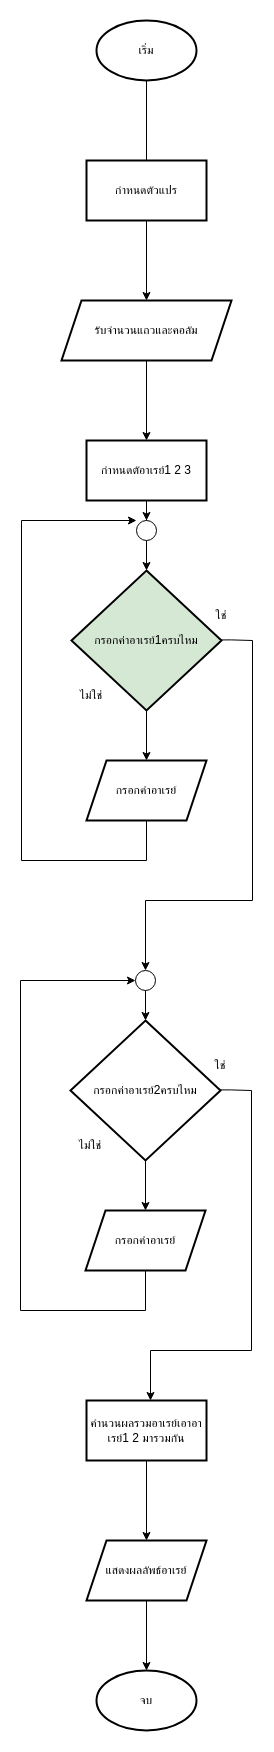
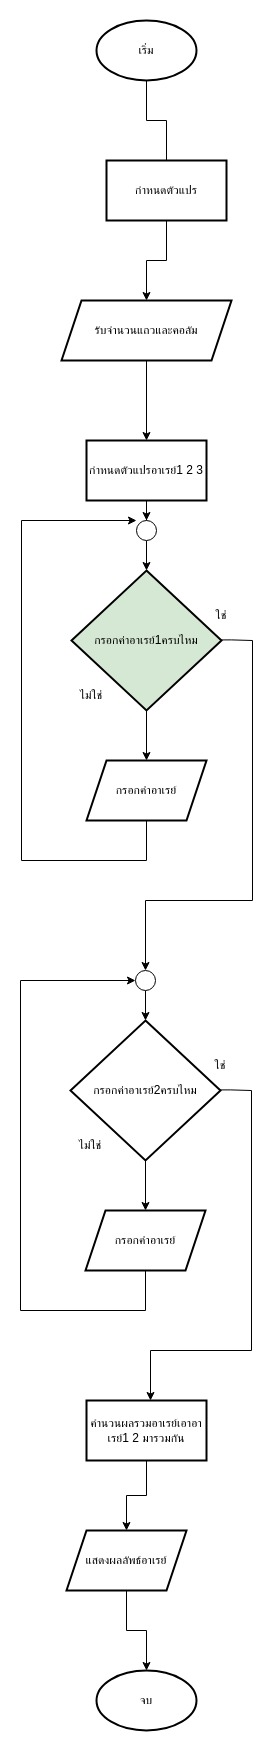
  <mxCell id="0" />
  <mxCell id="1" parent="0" />
  <mxCell id="2" value="" style="edgeStyle=orthogonalEdgeStyle;rounded=0;orthogonalLoop=1;jettySize=auto;html=1;endArrow=none;" edge="1" parent="1" source="3" target="5"><mxGeometry relative="1" as="geometry" /></mxCell>
  <mxCell id="3" value="เริ่ม" style="strokeWidth=2;html=1;shape=mxgraph.flowchart.start_1;whiteSpace=wrap;" vertex="1" parent="1"><mxGeometry x="96" y="20" width="100" height="60" as="geometry" /></mxCell>
  <mxCell id="4" value="" style="edgeStyle=orthogonalEdgeStyle;rounded=0;orthogonalLoop=1;jettySize=auto;html=1;" edge="1" parent="1" source="5" target="7"><mxGeometry relative="1" as="geometry" /></mxCell>
- <mxCell id="5" value="กำหนดตัวแปร" style="whiteSpace=wrap;html=1;strokeWidth=2;" vertex="1" parent="1"><mxGeometry x="86" y="160" width="120" height="60" as="geometry" /></mxCell>
+ <mxCell id="5" value="กำหนดตัวแปร" style="whiteSpace=wrap;html=1;strokeWidth=2;" vertex="1" parent="1"><mxGeometry x="106" y="160" width="120" height="60" as="geometry" /></mxCell>
  <mxCell id="6" value="" style="edgeStyle=orthogonalEdgeStyle;rounded=0;orthogonalLoop=1;jettySize=auto;html=1;" edge="1" parent="1" source="7" target="9"><mxGeometry relative="1" as="geometry" /></mxCell>
  <mxCell id="7" value="รับจำนวนแถวและคอลัม" style="shape=parallelogram;perimeter=parallelogramPerimeter;whiteSpace=wrap;html=1;fixedSize=1;strokeWidth=2;" vertex="1" parent="1"><mxGeometry x="61" y="300" width="170" height="60" as="geometry" /></mxCell>
  <mxCell id="8" value="" style="edgeStyle=orthogonalEdgeStyle;rounded=0;orthogonalLoop=1;jettySize=auto;html=1;" edge="1" parent="1" source="17" target="13"><mxGeometry relative="1" as="geometry" /></mxCell>
- <mxCell id="9" value="กำหนดตัอาเรย์1 2 3" style="whiteSpace=wrap;html=1;strokeWidth=2;" vertex="1" parent="1"><mxGeometry x="86" y="440" width="120" height="60" as="geometry" /></mxCell>
+ <mxCell id="9" value="กำหนดตัวแปรอาเรย์1 2 3" style="whiteSpace=wrap;html=1;strokeWidth=2;" vertex="1" parent="1"><mxGeometry x="86" y="440" width="120" height="60" as="geometry" /></mxCell>
  <mxCell id="10" style="edgeStyle=orthogonalEdgeStyle;rounded=0;orthogonalLoop=1;jettySize=auto;html=1;entryX=0;entryY=0.5;entryDx=0;entryDy=0;entryPerimeter=0;exitX=0.5;exitY=1;exitDx=0;exitDy=0;" edge="1" parent="1" source="18"><mxGeometry relative="1" as="geometry"><mxPoint x="136" y="520" as="targetPoint" /><mxPoint x="151" y="906.828" as="sourcePoint" /><Array as="points"><mxPoint x="146" y="860" /><mxPoint x="21" y="860" /><mxPoint x="21" y="520" /></Array></mxGeometry></mxCell>
  <mxCell id="11" value="" style="edgeStyle=orthogonalEdgeStyle;rounded=0;orthogonalLoop=1;jettySize=auto;html=1;" edge="1" parent="1" source="13" target="18"><mxGeometry relative="1" as="geometry" /></mxCell>
  <mxCell id="12" style="edgeStyle=orthogonalEdgeStyle;rounded=0;orthogonalLoop=1;jettySize=auto;html=1;exitX=0.969;exitY=0.496;exitDx=0;exitDy=0;exitPerimeter=0;entryX=0.5;entryY=0;entryDx=0;entryDy=0;entryPerimeter=0;" edge="1" parent="1" source="13" target="26"><mxGeometry relative="1" as="geometry"><mxPoint x="151" y="950" as="targetPoint" /><mxPoint x="231" y="650" as="sourcePoint" /><Array as="points"><mxPoint x="231" y="639" /><mxPoint x="252" y="640" /><mxPoint x="252" y="900" /><mxPoint x="145" y="900" /></Array></mxGeometry></mxCell>
  <mxCell id="13" value="กรอกค่าอาเรย์1ครบไหม" style="rhombus;whiteSpace=wrap;html=1;strokeWidth=2;fillColor=#d5e8d4;" vertex="1" parent="1"><mxGeometry x="71" y="570" width="150" height="140" as="geometry" /></mxCell>
  <mxCell id="14" value="ไม่ใช่" style="text;html=1;align=center;verticalAlign=middle;whiteSpace=wrap;rounded=0;" vertex="1" parent="1"><mxGeometry x="61" y="680" width="60" height="30" as="geometry" /></mxCell>
  <mxCell id="15" value="ใช่" style="text;html=1;align=center;verticalAlign=middle;whiteSpace=wrap;rounded=0;" vertex="1" parent="1"><mxGeometry x="191" y="600" width="60" height="30" as="geometry" /></mxCell>
  <mxCell id="16" value="" style="edgeStyle=orthogonalEdgeStyle;rounded=0;orthogonalLoop=1;jettySize=auto;html=1;" edge="1" parent="1" source="9" target="17"><mxGeometry relative="1" as="geometry"><mxPoint x="146" y="500" as="sourcePoint" /><mxPoint x="146" y="570" as="targetPoint" /></mxGeometry></mxCell>
  <mxCell id="17" value="" style="verticalLabelPosition=bottom;verticalAlign=top;html=1;shape=mxgraph.flowchart.on-page_reference;" vertex="1" parent="1"><mxGeometry x="136" y="520" width="20" height="20" as="geometry" /></mxCell>
  <mxCell id="18" value="กรอกค่าอาเรย์" style="shape=parallelogram;perimeter=parallelogramPerimeter;whiteSpace=wrap;html=1;fixedSize=1;strokeWidth=2;" vertex="1" parent="1"><mxGeometry x="86" y="760" width="120" height="60" as="geometry" /></mxCell>
  <mxCell id="19" value="" style="edgeStyle=orthogonalEdgeStyle;rounded=0;orthogonalLoop=1;jettySize=auto;html=1;" edge="1" parent="1" source="26" target="23"><mxGeometry relative="1" as="geometry" /></mxCell>
  <mxCell id="20" style="edgeStyle=orthogonalEdgeStyle;rounded=0;orthogonalLoop=1;jettySize=auto;html=1;entryX=0;entryY=0.5;entryDx=0;entryDy=0;entryPerimeter=0;exitX=0.5;exitY=1;exitDx=0;exitDy=0;" edge="1" parent="1" source="27" target="26"><mxGeometry relative="1" as="geometry"><mxPoint x="135" y="970" as="targetPoint" /><mxPoint x="150" y="1356.828" as="sourcePoint" /><Array as="points"><mxPoint x="145" y="1310" /><mxPoint x="20" y="1310" /><mxPoint x="20" y="980" /></Array></mxGeometry></mxCell>
  <mxCell id="21" value="" style="edgeStyle=orthogonalEdgeStyle;rounded=0;orthogonalLoop=1;jettySize=auto;html=1;" edge="1" parent="1" source="23" target="27"><mxGeometry relative="1" as="geometry" /></mxCell>
  <mxCell id="22" style="edgeStyle=orthogonalEdgeStyle;rounded=0;orthogonalLoop=1;jettySize=auto;html=1;exitX=0.969;exitY=0.496;exitDx=0;exitDy=0;exitPerimeter=0;" edge="1" parent="1" source="23"><mxGeometry relative="1" as="geometry"><mxPoint x="150" y="1400" as="targetPoint" /><mxPoint x="230" y="1100" as="sourcePoint" /><Array as="points"><mxPoint x="230" y="1089" /><mxPoint x="251" y="1090" /><mxPoint x="251" y="1350" /><mxPoint x="150" y="1350" /></Array></mxGeometry></mxCell>
  <mxCell id="23" value="กรอกค่าอาเรย์2ครบไหม" style="rhombus;whiteSpace=wrap;html=1;strokeWidth=2;" vertex="1" parent="1"><mxGeometry x="70" y="1020" width="150" height="140" as="geometry" /></mxCell>
  <mxCell id="24" value="ไม่ใช่" style="text;html=1;align=center;verticalAlign=middle;whiteSpace=wrap;rounded=0;" vertex="1" parent="1"><mxGeometry x="60" y="1130" width="60" height="30" as="geometry" /></mxCell>
  <mxCell id="25" value="ใช่" style="text;html=1;align=center;verticalAlign=middle;whiteSpace=wrap;rounded=0;" vertex="1" parent="1"><mxGeometry x="190" y="1050" width="60" height="30" as="geometry" /></mxCell>
  <mxCell id="26" value="" style="verticalLabelPosition=bottom;verticalAlign=top;html=1;shape=mxgraph.flowchart.on-page_reference;" vertex="1" parent="1"><mxGeometry x="135" y="970" width="20" height="20" as="geometry" /></mxCell>
  <mxCell id="27" value="กรอกค่าอาเรย์" style="shape=parallelogram;perimeter=parallelogramPerimeter;whiteSpace=wrap;html=1;fixedSize=1;strokeWidth=2;" vertex="1" parent="1"><mxGeometry x="85" y="1210" width="120" height="60" as="geometry" /></mxCell>
  <mxCell id="28" value="" style="edgeStyle=orthogonalEdgeStyle;rounded=0;orthogonalLoop=1;jettySize=auto;html=1;" edge="1" parent="1" source="29" target="31"><mxGeometry relative="1" as="geometry" /></mxCell>
  <mxCell id="29" value="คำนวนผลรวมอาเรย์เอาอาเรย์1 2 มารวมกัน" style="whiteSpace=wrap;html=1;strokeWidth=2;" vertex="1" parent="1"><mxGeometry x="86" y="1400" width="120" height="60" as="geometry" /></mxCell>
  <mxCell id="30" value="" style="edgeStyle=orthogonalEdgeStyle;rounded=0;orthogonalLoop=1;jettySize=auto;html=1;" edge="1" parent="1" source="31" target="32"><mxGeometry relative="1" as="geometry" /></mxCell>
- <mxCell id="31" value="แสดงผลลัพธ์อาเรย์" style="shape=parallelogram;perimeter=parallelogramPerimeter;whiteSpace=wrap;html=1;fixedSize=1;strokeWidth=2;" vertex="1" parent="1"><mxGeometry x="86" y="1540" width="120" height="60" as="geometry" /></mxCell>
+ <mxCell id="31" value="แสดงผลลัพธ์อาเรย์" style="shape=parallelogram;perimeter=parallelogramPerimeter;whiteSpace=wrap;html=1;fixedSize=1;strokeWidth=2;" vertex="1" parent="1"><mxGeometry x="66" y="1530" width="120" height="60" as="geometry" /></mxCell>
  <mxCell id="32" value="จบ" style="strokeWidth=2;html=1;shape=mxgraph.flowchart.start_1;whiteSpace=wrap;" vertex="1" parent="1"><mxGeometry x="96" y="1670" width="100" height="60" as="geometry" /></mxCell>
